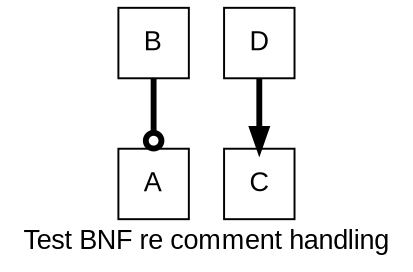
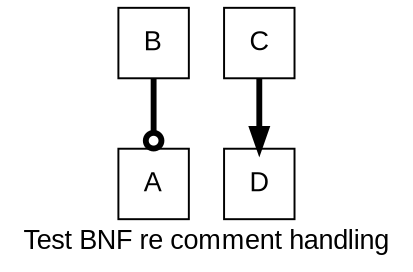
  digraph {
    fontname="Liberation Sans"
    label="Test BNF re comment handling"
    node [fontname="Liberation Sans" shape=square]
    edge [fontname="Liberation Sans" penwidth=3]
    B
    A
    C
    D
    B -> A [arrowhead=odot]
-   D -> C
+   C -> D
  }
